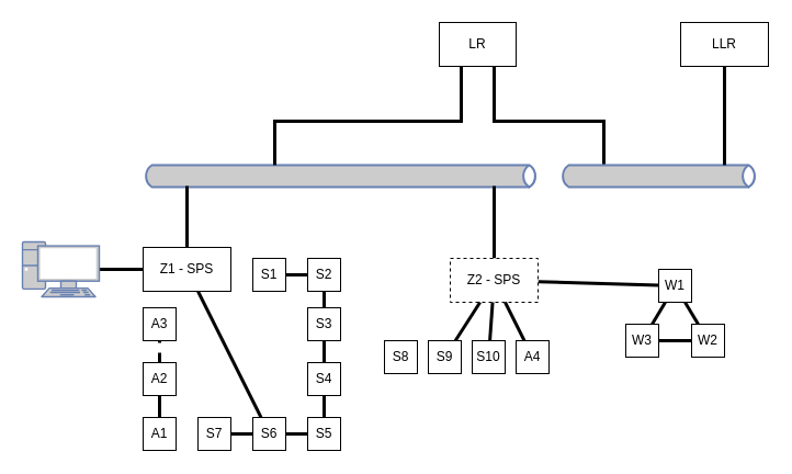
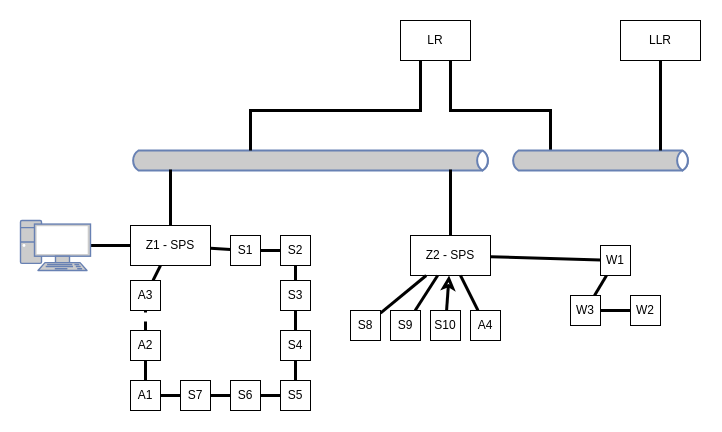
  <mxCell id="0" />
  <mxCell id="1" parent="0" />
  <mxCell id="2" value="" style="html=1;fillColor=#CCCCCC;strokeColor=#6881B3;gradientColor=none;gradientDirection=north;strokeWidth=2;shape=mxgraph.networks.bus;gradientColor=none;gradientDirection=north;fontColor=#ffffff;perimeter=backbonePerimeter;backboneSize=20;" vertex="1" parent="1"><mxGeometry x="130" y="150" width="360" height="20" as="geometry" /></mxCell>
  <mxCell id="3" style="edgeStyle=orthogonalEdgeStyle;rounded=0;orthogonalLoop=1;jettySize=auto;html=1;shape=link;strokeColor=none;" edge="1" parent="1" source="6" target="2"><mxGeometry relative="1" as="geometry"><Array as="points"><mxPoint x="370" y="90" /><mxPoint x="225" y="90" /></Array></mxGeometry></mxCell>
  <mxCell id="4" style="edgeStyle=orthogonalEdgeStyle;rounded=0;orthogonalLoop=1;jettySize=auto;html=1;endArrow=none;endFill=0;strokeWidth=3;" edge="1" parent="1" source="6" target="7"><mxGeometry relative="1" as="geometry"><Array as="points"><mxPoint x="450" y="110" /><mxPoint x="550" y="110" /></Array></mxGeometry></mxCell>
  <mxCell id="5" style="edgeStyle=orthogonalEdgeStyle;rounded=0;orthogonalLoop=1;jettySize=auto;html=1;endArrow=none;endFill=0;strokeWidth=3;" edge="1" parent="1" source="6" target="2"><mxGeometry relative="1" as="geometry"><Array as="points"><mxPoint x="420" y="110" /><mxPoint x="250" y="110" /></Array></mxGeometry></mxCell>
  <mxCell id="6" value="LR" style="rounded=0;whiteSpace=wrap;html=1;" vertex="1" parent="1"><mxGeometry x="400" y="20" width="70" height="40" as="geometry" /></mxCell>
  <mxCell id="7" value="" style="html=1;outlineConnect=0;fillColor=#CCCCCC;strokeColor=#6881B3;gradientColor=none;gradientDirection=north;strokeWidth=2;shape=mxgraph.networks.bus;gradientColor=none;gradientDirection=north;fontColor=#ffffff;perimeter=backbonePerimeter;backboneSize=20;" vertex="1" parent="1"><mxGeometry x="510" y="150" width="180" height="20" as="geometry" /></mxCell>
  <mxCell id="8" style="rounded=0;orthogonalLoop=1;jettySize=auto;html=1;endArrow=none;endFill=0;strokeWidth=3;" edge="1" parent="1" source="9" target="7"><mxGeometry relative="1" as="geometry" /></mxCell>
  <mxCell id="9" value="LLR" style="rounded=0;whiteSpace=wrap;html=1;" vertex="1" parent="1"><mxGeometry x="620" y="20" width="80" height="40" as="geometry" /></mxCell>
- <mxCell id="10" style="edgeStyle=none;rounded=0;orthogonalLoop=1;jettySize=auto;html=1;endArrow=none;endFill=0;strokeWidth=3;" edge="1" parent="1" source="13" target="25"><mxGeometry relative="1" as="geometry" /></mxCell>
+ <mxCell id="10" style="edgeStyle=none;rounded=0;orthogonalLoop=1;jettySize=auto;html=1;endArrow=none;endFill=0;strokeWidth=3;" edge="1" parent="1" source="13" target="15"><mxGeometry relative="1" as="geometry" /></mxCell>
+ <mxCell id="11" style="edgeStyle=none;rounded=0;orthogonalLoop=1;jettySize=auto;html=1;endArrow=none;endFill=0;strokeWidth=3;" edge="1" parent="1" source="13" target="32"><mxGeometry relative="1" as="geometry" /></mxCell>
  <mxCell id="12" style="edgeStyle=none;rounded=0;orthogonalLoop=1;jettySize=auto;html=1;endArrow=none;endFill=0;strokeWidth=3;" edge="1" parent="1" source="13" target="2"><mxGeometry relative="1" as="geometry" /></mxCell>
  <mxCell id="13" value="Z1 - SPS" style="rounded=0;whiteSpace=wrap;html=1;" vertex="1" parent="1"><mxGeometry x="130" y="225" width="80" height="40" as="geometry" /></mxCell>
  <mxCell id="14" style="edgeStyle=none;rounded=0;orthogonalLoop=1;jettySize=auto;html=1;endArrow=none;endFill=0;strokeWidth=3;" edge="1" parent="1" source="15" target="17"><mxGeometry relative="1" as="geometry" /></mxCell>
  <mxCell id="15" value="S1" style="rounded=0;whiteSpace=wrap;html=1;" vertex="1" parent="1"><mxGeometry x="230" y="235" width="30" height="30" as="geometry" /></mxCell>
  <mxCell id="16" style="edgeStyle=none;rounded=0;orthogonalLoop=1;jettySize=auto;html=1;entryX=0.5;entryY=1;entryDx=0;entryDy=0;endArrow=none;endFill=0;strokeWidth=3;" edge="1" parent="1" source="17" target="19"><mxGeometry relative="1" as="geometry" /></mxCell>
  <mxCell id="17" value="S2" style="rounded=0;whiteSpace=wrap;html=1;" vertex="1" parent="1"><mxGeometry x="280" y="235" width="30" height="30" as="geometry" /></mxCell>
  <mxCell id="18" style="edgeStyle=none;rounded=0;orthogonalLoop=1;jettySize=auto;html=1;endArrow=none;endFill=0;strokeWidth=3;" edge="1" parent="1" source="19" target="21"><mxGeometry relative="1" as="geometry" /></mxCell>
  <mxCell id="19" value="S3" style="rounded=0;whiteSpace=wrap;html=1;" vertex="1" parent="1"><mxGeometry x="280" y="280" width="30" height="30" as="geometry" /></mxCell>
  <mxCell id="20" style="edgeStyle=none;rounded=0;orthogonalLoop=1;jettySize=auto;html=1;endArrow=none;endFill=0;strokeWidth=3;" edge="1" parent="1" source="21" target="23"><mxGeometry relative="1" as="geometry" /></mxCell>
  <mxCell id="21" value="S4" style="rounded=0;whiteSpace=wrap;html=1;" vertex="1" parent="1"><mxGeometry x="280" y="330" width="30" height="30" as="geometry" /></mxCell>
  <mxCell id="22" style="edgeStyle=none;rounded=0;orthogonalLoop=1;jettySize=auto;html=1;endArrow=none;endFill=0;strokeWidth=3;" edge="1" parent="1" source="23" target="25"><mxGeometry relative="1" as="geometry" /></mxCell>
  <mxCell id="23" value="S5" style="rounded=0;whiteSpace=wrap;html=1;" vertex="1" parent="1"><mxGeometry x="280" y="380" width="30" height="30" as="geometry" /></mxCell>
  <mxCell id="24" style="edgeStyle=none;rounded=0;orthogonalLoop=1;jettySize=auto;html=1;endArrow=none;endFill=0;strokeWidth=3;" edge="1" parent="1" source="25" target="27"><mxGeometry relative="1" as="geometry" /></mxCell>
  <mxCell id="25" value="S6" style="rounded=0;whiteSpace=wrap;html=1;" vertex="1" parent="1"><mxGeometry x="230" y="380" width="30" height="30" as="geometry" /></mxCell>
+ <mxCell id="26" style="edgeStyle=none;rounded=0;orthogonalLoop=1;jettySize=auto;html=1;endArrow=none;endFill=0;strokeWidth=3;" edge="1" parent="1" source="27" target="29"><mxGeometry relative="1" as="geometry" /></mxCell>
  <mxCell id="27" value="S7" style="rounded=0;whiteSpace=wrap;html=1;" vertex="1" parent="1"><mxGeometry x="180" y="380" width="30" height="30" as="geometry" /></mxCell>
  <mxCell id="28" style="edgeStyle=none;rounded=0;orthogonalLoop=1;jettySize=auto;html=1;endArrow=none;endFill=0;strokeWidth=3;" edge="1" parent="1" source="29" target="31"><mxGeometry relative="1" as="geometry" /></mxCell>
  <mxCell id="29" value="A1" style="rounded=0;whiteSpace=wrap;html=1;" vertex="1" parent="1"><mxGeometry x="130" y="380" width="30" height="30" as="geometry" /></mxCell>
  <mxCell id="30" style="edgeStyle=none;rounded=0;orthogonalLoop=1;jettySize=auto;html=1;endArrow=none;endFill=0;strokeWidth=3;dashed=1;" edge="1" parent="1" source="31" target="32"><mxGeometry relative="1" as="geometry" /></mxCell>
  <mxCell id="31" value="A2" style="rounded=0;whiteSpace=wrap;html=1;" vertex="1" parent="1"><mxGeometry x="130" y="330" width="30" height="30" as="geometry" /></mxCell>
  <mxCell id="32" value="A3" style="rounded=0;whiteSpace=wrap;html=1;" vertex="1" parent="1"><mxGeometry x="130" y="280" width="30" height="30" as="geometry" /></mxCell>
  <mxCell id="33" style="edgeStyle=none;rounded=0;orthogonalLoop=1;jettySize=auto;html=1;endArrow=none;endFill=0;strokeWidth=3;" edge="1" parent="1" source="34" target="13"><mxGeometry relative="1" as="geometry" /></mxCell>
  <mxCell id="34" value="" style="fontColor=#0066CC;verticalAlign=top;verticalLabelPosition=bottom;labelPosition=center;align=center;html=1;outlineConnect=0;fillColor=#CCCCCC;strokeColor=#6881B3;gradientColor=none;gradientDirection=north;strokeWidth=2;shape=mxgraph.networks.pc;" vertex="1" parent="1"><mxGeometry x="20" y="220" width="70" height="50" as="geometry" /></mxCell>
- <mxCell id="35" style="edgeStyle=none;rounded=0;orthogonalLoop=1;jettySize=auto;html=1;endArrow=none;endFill=0;strokeWidth=3;" edge="1" parent="1" source="37" target="39"><mxGeometry relative="1" as="geometry" /></mxCell>
  <mxCell id="36" style="edgeStyle=none;rounded=0;orthogonalLoop=1;jettySize=auto;html=1;endArrow=none;endFill=0;strokeWidth=3;" edge="1" parent="1" source="37" target="40"><mxGeometry relative="1" as="geometry" /></mxCell>
  <mxCell id="37" value="W1" style="rounded=0;whiteSpace=wrap;html=1;" vertex="1" parent="1"><mxGeometry x="600" y="245" width="30" height="30" as="geometry" /></mxCell>
  <mxCell id="38" style="edgeStyle=none;rounded=0;orthogonalLoop=1;jettySize=auto;html=1;endArrow=none;endFill=0;strokeWidth=3;" edge="1" parent="1" source="39" target="40"><mxGeometry relative="1" as="geometry" /></mxCell>
  <mxCell id="39" value="&lt;div&gt;W2&lt;/div&gt;" style="rounded=0;whiteSpace=wrap;html=1;" vertex="1" parent="1"><mxGeometry x="630" y="295" width="30" height="30" as="geometry" /></mxCell>
  <mxCell id="40" value="W3" style="rounded=0;whiteSpace=wrap;html=1;" vertex="1" parent="1"><mxGeometry x="570" y="295" width="30" height="30" as="geometry" /></mxCell>
  <mxCell id="41" style="edgeStyle=none;rounded=0;orthogonalLoop=1;jettySize=auto;html=1;endArrow=none;endFill=0;strokeWidth=3;" edge="1" parent="1" source="43" target="37"><mxGeometry relative="1" as="geometry" /></mxCell>
  <mxCell id="42" style="edgeStyle=none;rounded=0;orthogonalLoop=1;jettySize=auto;html=1;endArrow=none;endFill=0;strokeWidth=3;" edge="1" parent="1" source="43" target="2"><mxGeometry relative="1" as="geometry" /></mxCell>
- <mxCell id="43" value="Z2 - SPS" style="rounded=0;whiteSpace=wrap;html=1;dashed=1;" vertex="1" parent="1"><mxGeometry x="410" y="235" width="80" height="40" as="geometry" /></mxCell>
+ <mxCell id="43" value="Z2 - SPS" style="rounded=0;whiteSpace=wrap;html=1;" vertex="1" parent="1"><mxGeometry x="410" y="235" width="80" height="40" as="geometry" /></mxCell>
+ <mxCell id="44" style="edgeStyle=none;rounded=0;orthogonalLoop=1;jettySize=auto;html=1;endArrow=none;endFill=0;strokeWidth=3;" edge="1" parent="1" source="45" target="43"><mxGeometry relative="1" as="geometry" /></mxCell>
  <mxCell id="45" value="S8" style="rounded=0;whiteSpace=wrap;html=1;" vertex="1" parent="1"><mxGeometry x="350" y="310" width="30" height="30" as="geometry" /></mxCell>
  <mxCell id="46" style="edgeStyle=none;rounded=0;orthogonalLoop=1;jettySize=auto;html=1;endArrow=none;endFill=0;strokeWidth=3;" edge="1" parent="1" source="47" target="43"><mxGeometry relative="1" as="geometry" /></mxCell>
  <mxCell id="47" value="A4" style="rounded=0;whiteSpace=wrap;html=1;" vertex="1" parent="1"><mxGeometry x="470" y="310" width="30" height="30" as="geometry" /></mxCell>
- <mxCell id="48" style="edgeStyle=none;rounded=0;orthogonalLoop=1;jettySize=auto;html=1;endArrow=none;endFill=0;strokeWidth=3;" edge="1" parent="1" source="49" target="43"><mxGeometry relative="1" as="geometry" /></mxCell>
+ <mxCell id="48" style="edgeStyle=none;rounded=0;orthogonalLoop=1;jettySize=auto;html=1;endArrow=classic;endFill=0;strokeWidth=3;" edge="1" parent="1" source="49" target="43"><mxGeometry relative="1" as="geometry" /></mxCell>
  <mxCell id="49" value="S10" style="rounded=0;whiteSpace=wrap;html=1;" vertex="1" parent="1"><mxGeometry x="430" y="310" width="30" height="30" as="geometry" /></mxCell>
  <mxCell id="50" style="edgeStyle=none;rounded=0;orthogonalLoop=1;jettySize=auto;html=1;endArrow=none;endFill=0;strokeWidth=3;" edge="1" parent="1" source="51" target="43"><mxGeometry relative="1" as="geometry" /></mxCell>
  <mxCell id="51" value="S9" style="rounded=0;whiteSpace=wrap;html=1;" vertex="1" parent="1"><mxGeometry x="390" y="310" width="30" height="30" as="geometry" /></mxCell>
